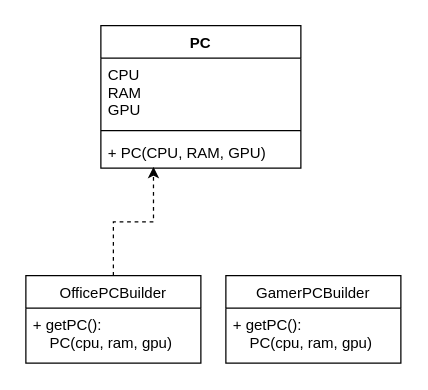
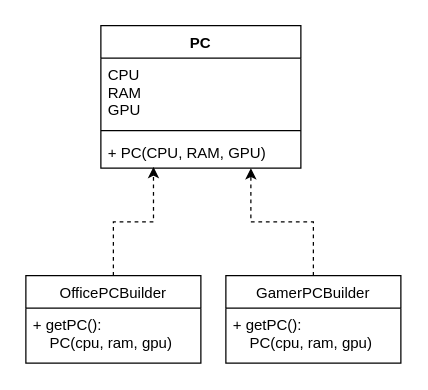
  <mxCell id="0" />
  <mxCell id="1" parent="0" />
  <mxCell id="2" value="PC" style="swimlane;fontStyle=1;align=center;verticalAlign=top;childLayout=stackLayout;horizontal=1;startSize=26;horizontalStack=0;resizeParent=1;resizeParentMax=0;resizeLast=0;collapsible=1;marginBottom=0;" vertex="1" parent="1"><mxGeometry x="80" y="20" width="160" height="114" as="geometry" /></mxCell>
  <mxCell id="3" value="CPU&#10;RAM&#10;GPU&#10;" style="text;strokeColor=none;fillColor=none;align=left;verticalAlign=top;spacingLeft=4;spacingRight=4;overflow=hidden;rotatable=0;points=[[0,0.5],[1,0.5]];portConstraint=eastwest;" vertex="1" parent="2"><mxGeometry y="26" width="160" height="54" as="geometry" /></mxCell>
  <mxCell id="4" value="" style="line;strokeWidth=1;fillColor=none;align=left;verticalAlign=middle;spacingTop=-1;spacingLeft=3;spacingRight=3;rotatable=0;labelPosition=right;points=[];portConstraint=eastwest;" vertex="1" parent="2"><mxGeometry y="80" width="160" height="8" as="geometry" /></mxCell>
  <mxCell id="5" value="+ PC(CPU, RAM, GPU)" style="text;strokeColor=none;fillColor=none;align=left;verticalAlign=top;spacingLeft=4;spacingRight=4;overflow=hidden;rotatable=0;points=[[0,0.5],[1,0.5]];portConstraint=eastwest;" vertex="1" parent="2"><mxGeometry y="88" width="160" height="26" as="geometry" /></mxCell>
  <mxCell id="6" style="edgeStyle=orthogonalEdgeStyle;rounded=0;orthogonalLoop=1;jettySize=auto;html=1;entryX=0.263;entryY=0.962;entryDx=0;entryDy=0;entryPerimeter=0;dashed=1;" edge="1" parent="1" source="7" target="5"><mxGeometry relative="1" as="geometry" /></mxCell>
  <mxCell id="7" value="OfficePCBuilder" style="swimlane;fontStyle=0;childLayout=stackLayout;horizontal=1;startSize=26;fillColor=none;horizontalStack=0;resizeParent=1;resizeParentMax=0;resizeLast=0;collapsible=1;marginBottom=0;" vertex="1" parent="1"><mxGeometry x="20" y="220" width="140" height="70" as="geometry" /></mxCell>
  <mxCell id="8" value="+ getPC():&#10;    PC(cpu, ram, gpu)" style="text;strokeColor=none;fillColor=none;align=left;verticalAlign=top;spacingLeft=4;spacingRight=4;overflow=hidden;rotatable=0;points=[[0,0.5],[1,0.5]];portConstraint=eastwest;" vertex="1" parent="7"><mxGeometry y="26" width="140" height="44" as="geometry" /></mxCell>
+ <mxCell id="9" style="edgeStyle=orthogonalEdgeStyle;rounded=0;orthogonalLoop=1;jettySize=auto;html=1;entryX=0.75;entryY=1;entryDx=0;entryDy=0;dashed=1;" edge="1" parent="1" source="10" target="2"><mxGeometry relative="1" as="geometry" /></mxCell>
  <mxCell id="10" value="GamerPCBuilder" style="swimlane;fontStyle=0;childLayout=stackLayout;horizontal=1;startSize=26;fillColor=none;horizontalStack=0;resizeParent=1;resizeParentMax=0;resizeLast=0;collapsible=1;marginBottom=0;" vertex="1" parent="1"><mxGeometry x="180" y="220" width="140" height="70" as="geometry" /></mxCell>
  <mxCell id="11" value="+ getPC():&#10;    PC(cpu, ram, gpu)" style="text;strokeColor=none;fillColor=none;align=left;verticalAlign=top;spacingLeft=4;spacingRight=4;overflow=hidden;rotatable=0;points=[[0,0.5],[1,0.5]];portConstraint=eastwest;" vertex="1" parent="10"><mxGeometry y="26" width="140" height="44" as="geometry" /></mxCell>
